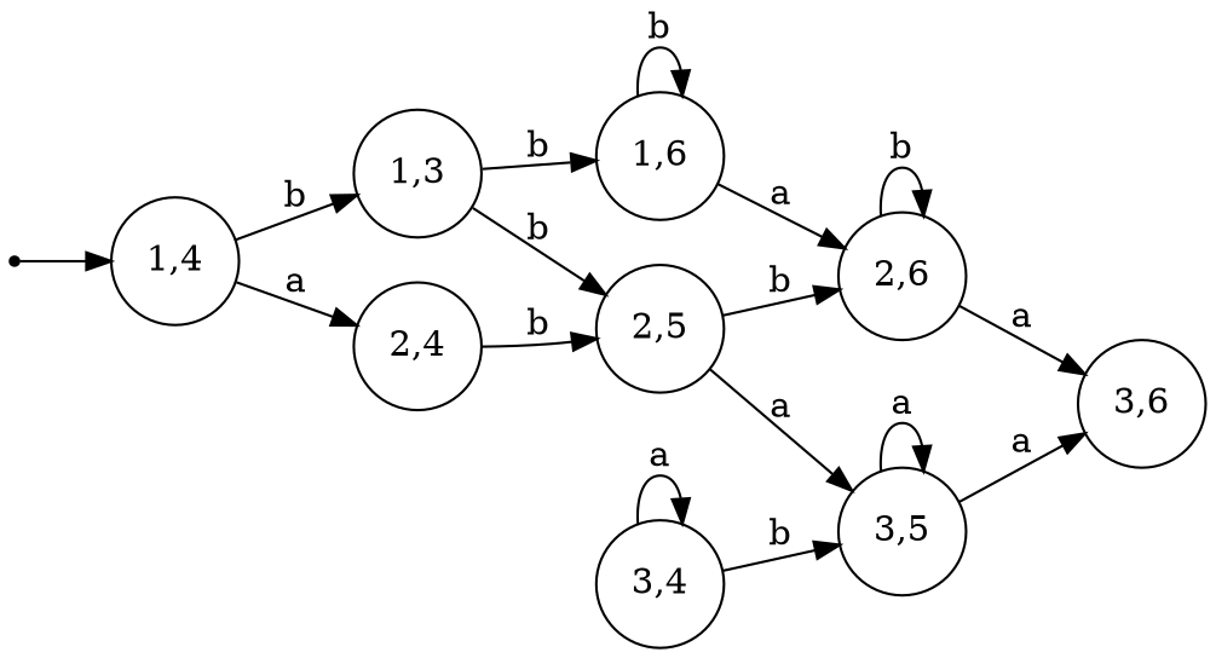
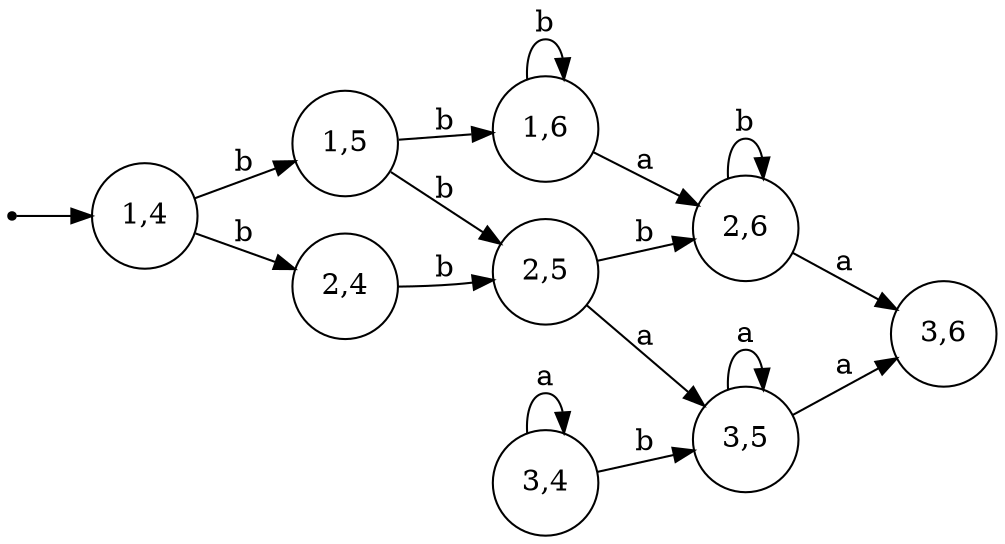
  digraph {
    fontname="DejaVu Serif"
    rankdir=LR
    node [fontname="DejaVu Serif" shape=circle]
    edge [fontname="DejaVu Serif"]
    0 [shape=point]
    "1,4"
-   "1,5" [label="1,3"]
+   "1,5"
    "2,4"
    "1,6"
    "2,5"
    "2,6"
    "3,5"
    "3,4"
    "3,6"
    0 -> "1,4"
    "1,4" -> "1,5" [label=b]
-   "1,4" -> "2,4" [label=a]
+   "1,4" -> "2,4" [label=b]
    "1,5" -> "1,6" [label=b]
    "1,5" -> "2,5" [label=b]
    "2,4" -> "2,5" [label=b]
    "1,6" -> "1,6" [label=b]
    "1,6" -> "2,6" [label=a]
    "2,5" -> "2,6" [label=b]
    "2,5" -> "3,5" [label=a]
    "2,6" -> "2,6" [label=b]
    "2,6" -> "3,6" [label=a]
    "3,5" -> "3,5" [label=a]
    "3,5" -> "3,6" [label=a]
    "3,4" -> "3,5" [label=b]
    "3,4" -> "3,4" [label=a]
  }
